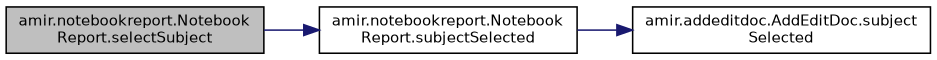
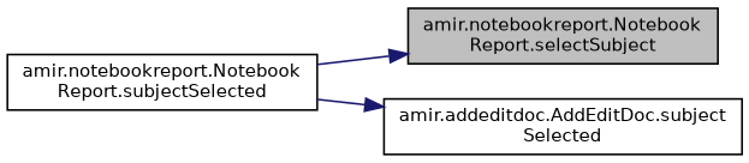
  digraph {
    fontname="DejaVu Sans"
    rankdir=LR
    node [color=black fillcolor=white fontname="DejaVu Sans" fontsize=10 shape=record style=filled]
    edge [color=midnightblue fontname="DejaVu Sans" fontsize=10 labelfontname="FreeSans.ttf" labelfontsize=10 style=solid]
    n1 [fillcolor=grey75 fontcolor=black height=0.2 label="amir.notebookreport.Notebook\lReport.selectSubject" width=0.4]
    n2 [height=0.2 label="amir.notebookreport.Notebook\lReport.subjectSelected" width=0.4]
    n3 [height=0.2 label="amir.addeditdoc.AddEditDoc.subject\lSelected" width=0.4]
-   n1 -> n2
+   n2 -> n1
    n2 -> n3
  }
